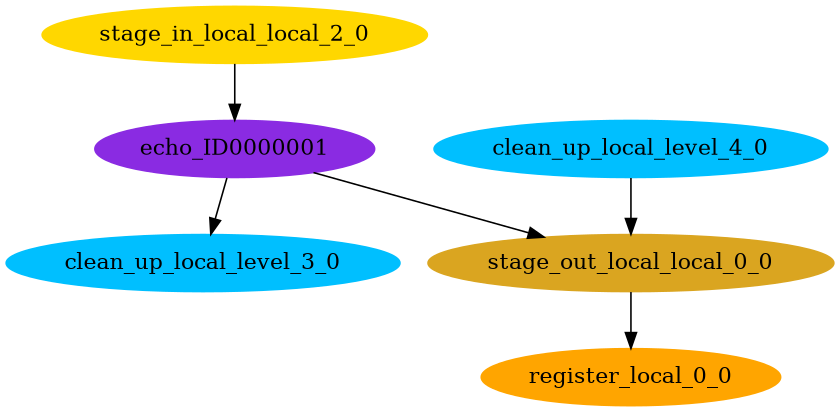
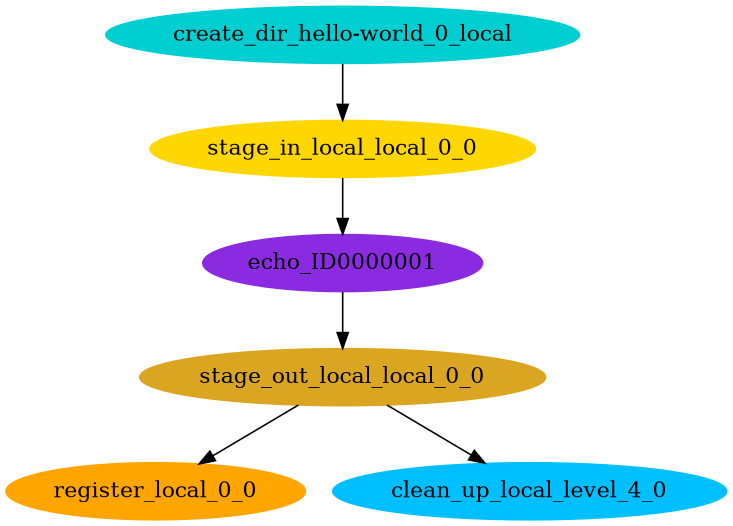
  digraph {
    node [color=deepskyblue shape=ellipse style=filled]
    edge [arrowhead=normal arrowsize=1.0]
-   n2 [color=gold label=stage_in_local_local_2_0]
+   n1 [color=darkturquoise label="create_dir_hello-world_0_local"]
+   n2 [color=gold label=stage_in_local_local_0_0]
    n3 [color=blueviolet label=echo_ID0000001]
    n4 [color=orange label=register_local_0_0]
-   n5 [label=clean_up_local_level_3_0]
    n6 [color=goldenrod label=stage_out_local_local_0_0]
    n7 [label=clean_up_local_level_4_0]
+   n1 -> n2
    n2 -> n3
-   n3 -> n5
    n3 -> n6
    n6 -> n4
-   n7 -> n6
+   n6 -> n7
  }
